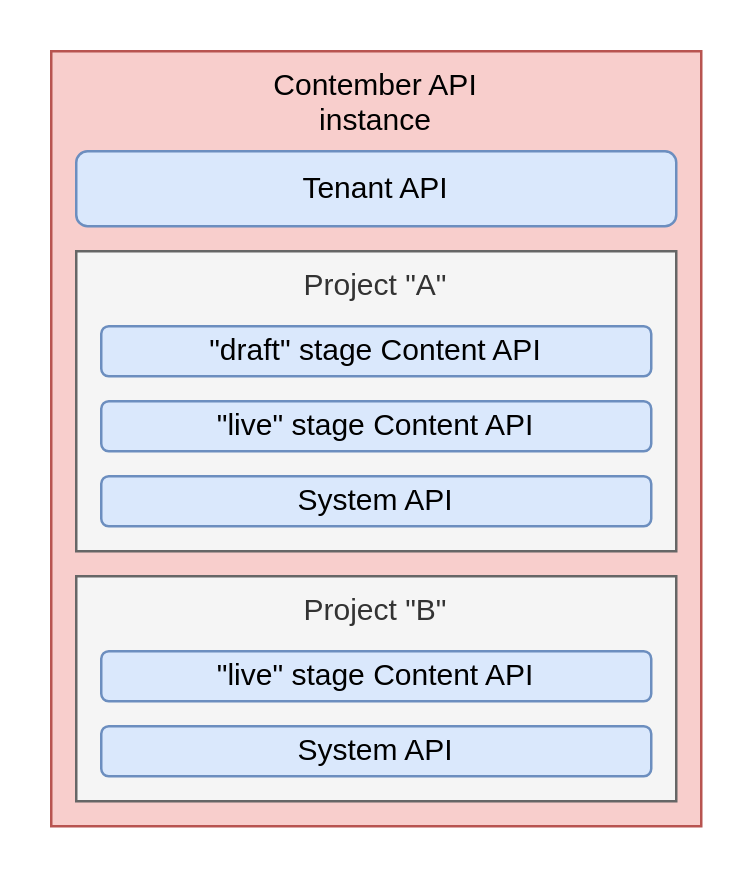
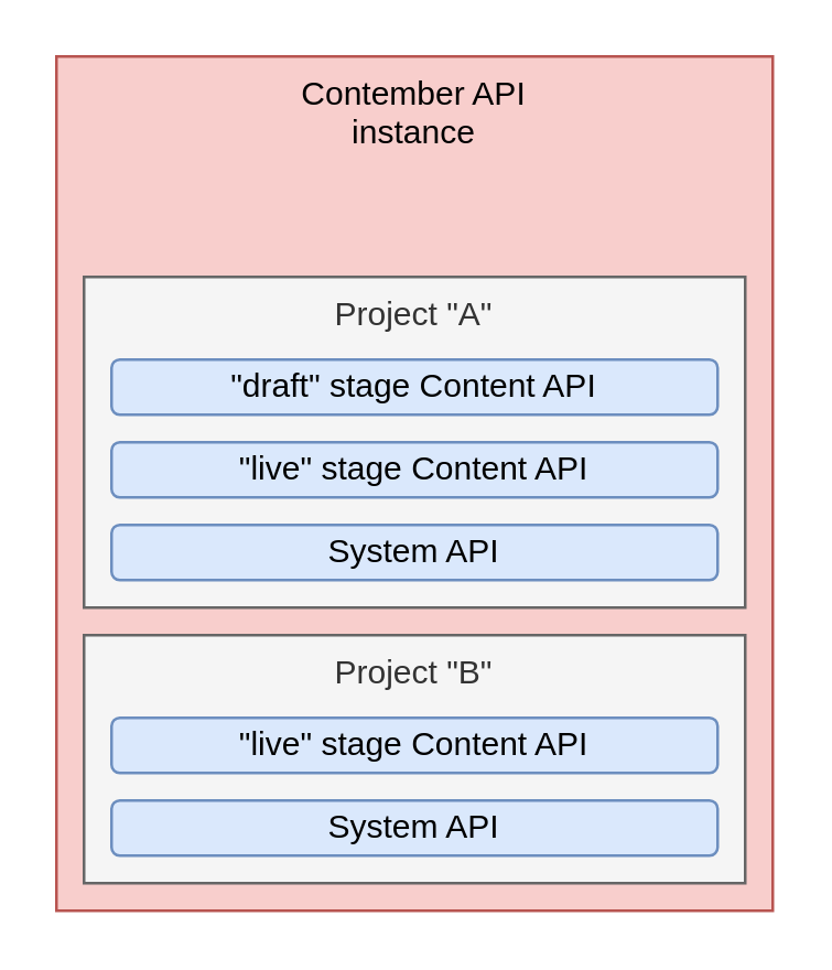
  <mxCell id="0" />
  <mxCell id="1" parent="0" />
  <mxCell id="2" value="Contember API &lt;br&gt;instance" style="rounded=0;whiteSpace=wrap;html=1;verticalAlign=top;fillColor=#f8cecc;strokeColor=#b85450;" vertex="1" parent="1"><mxGeometry x="20" y="20" width="260" height="310" as="geometry" /></mxCell>
- <mxCell id="3" value="Tenant API" style="rounded=1;whiteSpace=wrap;html=1;fillColor=#dae8fc;strokeColor=#6c8ebf;" vertex="1" parent="1"><mxGeometry x="30" y="60" width="240" height="30" as="geometry" /></mxCell>
  <mxCell id="4" value="Project &quot;A&quot;" style="rounded=0;whiteSpace=wrap;html=1;verticalAlign=top;fillColor=#f5f5f5;strokeColor=#666666;fontColor=#333333;" vertex="1" parent="1"><mxGeometry x="30" y="100" width="240" height="120" as="geometry" /></mxCell>
  <mxCell id="5" value="System API" style="rounded=1;whiteSpace=wrap;html=1;fillColor=#dae8fc;strokeColor=#6c8ebf;" vertex="1" parent="1"><mxGeometry x="40" y="190" width="220" height="20" as="geometry" /></mxCell>
  <mxCell id="6" value="&quot;draft&quot; stage Content API" style="rounded=1;whiteSpace=wrap;html=1;fillColor=#dae8fc;strokeColor=#6c8ebf;" vertex="1" parent="1"><mxGeometry x="40" y="130" width="220" height="20" as="geometry" /></mxCell>
  <mxCell id="7" value="&quot;live&quot; stage Content API" style="rounded=1;whiteSpace=wrap;html=1;fillColor=#dae8fc;strokeColor=#6c8ebf;" vertex="1" parent="1"><mxGeometry x="40" y="160" width="220" height="20" as="geometry" /></mxCell>
  <mxCell id="8" value="Project &quot;B&quot;" style="rounded=0;whiteSpace=wrap;html=1;verticalAlign=top;fillColor=#f5f5f5;strokeColor=#666666;fontColor=#333333;" vertex="1" parent="1"><mxGeometry x="30" y="230" width="240" height="90" as="geometry" /></mxCell>
  <mxCell id="9" value="System API" style="rounded=1;whiteSpace=wrap;html=1;fillColor=#dae8fc;strokeColor=#6c8ebf;" vertex="1" parent="1"><mxGeometry x="40" y="290" width="220" height="20" as="geometry" /></mxCell>
  <mxCell id="10" value="&quot;live&quot; stage Content API" style="rounded=1;whiteSpace=wrap;html=1;fillColor=#dae8fc;strokeColor=#6c8ebf;" vertex="1" parent="1"><mxGeometry x="40" y="260" width="220" height="20" as="geometry" /></mxCell>
